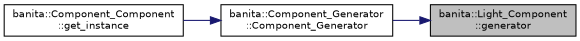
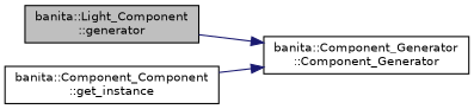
  digraph {
    rankdir=RL
    node [color=black fillcolor=white fontname=Helvetica fontsize=10 shape=record style=filled]
    edge [color=midnightblue dir=back fontname=Helvetica fontsize=10 labelfontname=Helvetica labelfontsize=10 style=solid]
    n1 [fillcolor=grey75 fontcolor=black height=0.2 label="banita::Light_Component\l::generator" width=0.4]
    n2 [height=0.2 label="banita::Component_Generator\l::Component_Generator" width=0.4]
    n3 [height=0.2 label="banita::Component_Component\l::get_instance" width=0.4]
-   n1 -> n2
+   n2 -> n1
    n2 -> n3
  }
